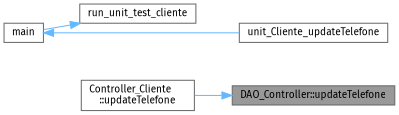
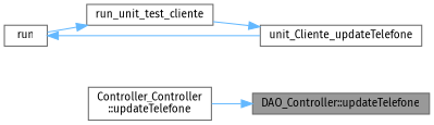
  digraph {
    fontname="Fira Sans"
    rankdir=RL
    node [color=grey40 fillcolor=white fontname="Fira Sans" fontsize=10 shape=box style=filled]
    edge [color=steelblue1 dir=back fontname="Fira Sans" fontsize=10 labelfontname=Helvetica labelfontsize=10 style=solid]
    n1 [color=gray40 fillcolor=grey60 fontcolor=black height=0.2 label="DAO_Controller::updateTelefone" width=0.4]
-   n2 [height=0.2 label="Controller_Cliente\l::updateTelefone" width=0.4]
+   n2 [height=0.2 label="Controller_Controller\l::updateTelefone" width=0.4]
    n3 [height=0.2 label=unit_Cliente_updateTelefone width=0.4]
    n4 [height=0.2 label=run_unit_test_cliente width=0.4]
-   n5 [height=0.2 label=main width=0.4]
+   n5 [height=0.2 label=run width=0.4]
    n1 -> n2
+   n3 -> n4
    n4 -> n5
    n5 -> n3
  }
